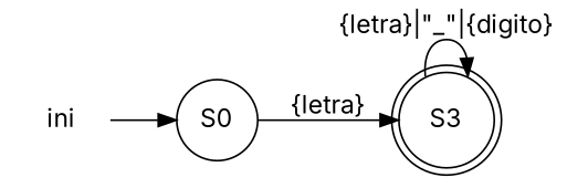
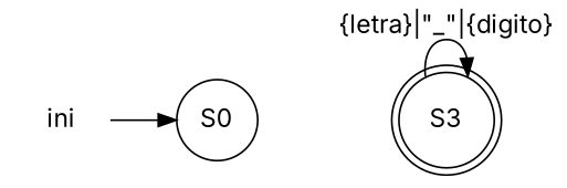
  digraph {
    fontname=Inter
    rankdir=LR
    node [fontname=Inter]
    edge [fontname=Inter]
    ini [shape=none]
    S0 [shape=circle]
    n3 [label=S3 shape=doublecircle]
    ini -> S0
-   S0 -> n3 [label="{letra}"]
    n3 -> n3 [label="{letra}|\"_\"|{digito}"]
  }
